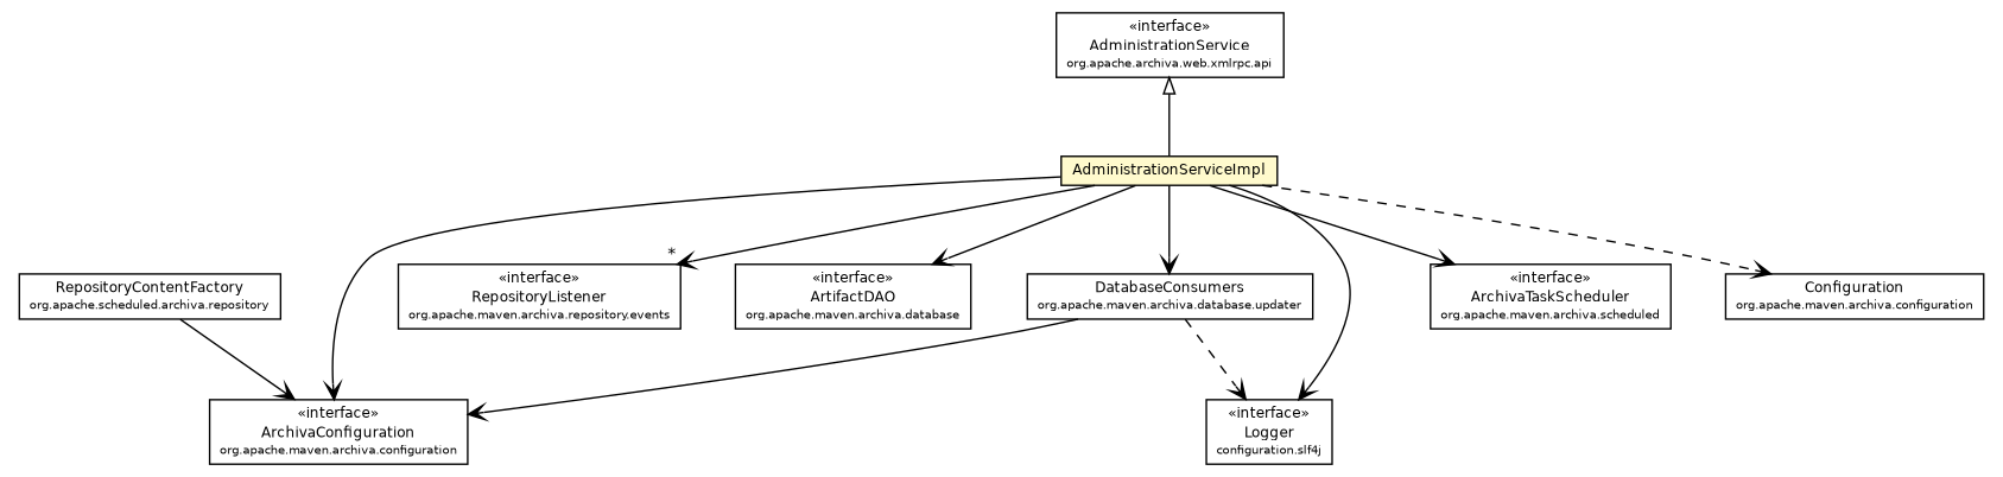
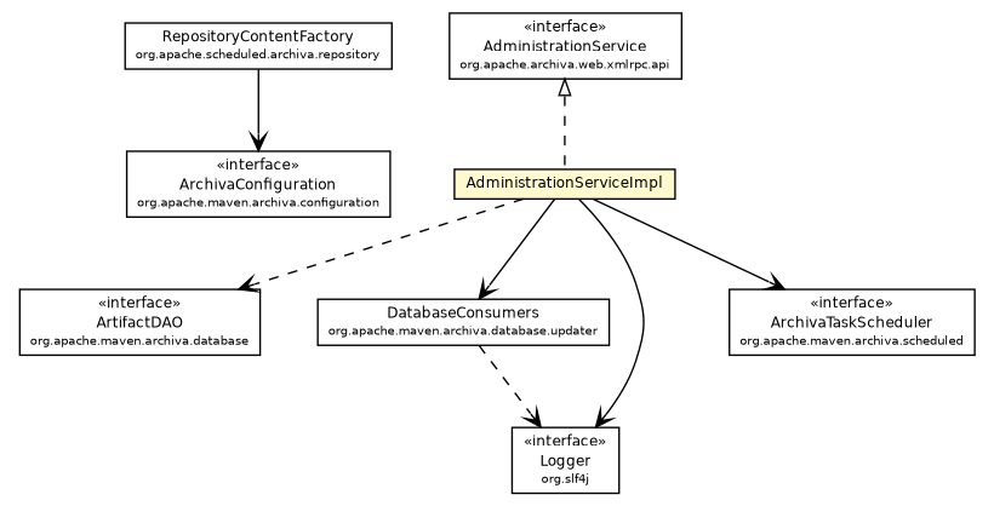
  digraph {
    node [fontcolor=black fontname=Helvetica fontsize=9.0 shape=plaintext]
    edge [arrowhead=open color=black fontcolor=black fontname=Helvetica fontsize=10.0 headport=p labelfontname=Helvetica labelfontsize=10 tailport=p]
    n1 [label=<<table border="0" cellborder="1" cellspacing="0" cellpadding="2" port="p" href="../../../../maven/archiva/configuration/ArchivaConfiguration.html"> 		<tr><td><table border="0" cellspacing="0" cellpadding="1"> 			<tr><td> &laquo;interface&raquo; </td></tr> 			<tr><td> ArchivaConfiguration </td></tr> 			<tr><td><font point-size="7.0"> org.apache.maven.archiva.configuration </font></td></tr> 		</table></td></tr> 		</table>>]
    n2 [label=<<table border="0" cellborder="1" cellspacing="0" cellpadding="2" port="p" href="../../../../maven/archiva/repository/RepositoryContentFactory.html"> 		<tr><td><table border="0" cellspacing="0" cellpadding="1"> 			<tr><td> RepositoryContentFactory </td></tr> 			<tr><td><font point-size="7.0"> org.apache.scheduled.archiva.repository </font></td></tr> 		</table></td></tr> 		</table>>]
-   n3 [label=<<table border="0" cellborder="1" cellspacing="0" cellpadding="2" port="p" href="../../../../maven/archiva/repository/events/RepositoryListener.html"> 		<tr><td><table border="0" cellspacing="0" cellpadding="1"> 			<tr><td> &laquo;interface&raquo; </td></tr> 			<tr><td> RepositoryListener </td></tr> 			<tr><td><font point-size="7.0"> org.apache.maven.archiva.repository.events </font></td></tr> 		</table></td></tr> 		</table>>]
    n4 [label=<<table border="0" cellborder="1" cellspacing="0" cellpadding="2" port="p" href="../../../../maven/archiva/database/ArtifactDAO.html"> 		<tr><td><table border="0" cellspacing="0" cellpadding="1"> 			<tr><td> &laquo;interface&raquo; </td></tr> 			<tr><td> ArtifactDAO </td></tr> 			<tr><td><font point-size="7.0"> org.apache.maven.archiva.database </font></td></tr> 		</table></td></tr> 		</table>>]
    n5 [label=<<table border="0" cellborder="1" cellspacing="0" cellpadding="2" port="p" href="../../../../maven/archiva/database/updater/DatabaseConsumers.html"> 		<tr><td><table border="0" cellspacing="0" cellpadding="1"> 			<tr><td> DatabaseConsumers </td></tr> 			<tr><td><font point-size="7.0"> org.apache.maven.archiva.database.updater </font></td></tr> 		</table></td></tr> 		</table>>]
-   n6 [label=<<table border="0" cellborder="1" cellspacing="0" cellpadding="2" port="p" href="http://java.sun.com/j2se/1.4.2/docs/api/org/slf4j/Logger.html"> 		<tr><td><table border="0" cellspacing="0" cellpadding="1"> 			<tr><td> &laquo;interface&raquo; </td></tr> 			<tr><td> Logger </td></tr> 			<tr><td><font point-size="7.0"> configuration.slf4j </font></td></tr> 		</table></td></tr> 		</table>>]
+   n6 [label=<<table border="0" cellborder="1" cellspacing="0" cellpadding="2" port="p" href="http://java.sun.com/j2se/1.4.2/docs/api/org/slf4j/Logger.html"> 		<tr><td><table border="0" cellspacing="0" cellpadding="1"> 			<tr><td> &laquo;interface&raquo; </td></tr> 			<tr><td> Logger </td></tr> 			<tr><td><font point-size="7.0"> org.slf4j </font></td></tr> 		</table></td></tr> 		</table>>]
    n7 [label=<<table border="0" cellborder="1" cellspacing="0" cellpadding="2" port="p" href="../../../../maven/archiva/scheduled/ArchivaTaskScheduler.html"> 		<tr><td><table border="0" cellspacing="0" cellpadding="1"> 			<tr><td> &laquo;interface&raquo; </td></tr> 			<tr><td> ArchivaTaskScheduler </td></tr> 			<tr><td><font point-size="7.0"> org.apache.maven.archiva.scheduled </font></td></tr> 		</table></td></tr> 		</table>>]
    n8 [label=<<table border="0" cellborder="1" cellspacing="0" cellpadding="2" port="p" href="../api/AdministrationService.html"> 		<tr><td><table border="0" cellspacing="0" cellpadding="1"> 			<tr><td> &laquo;interface&raquo; </td></tr> 			<tr><td> AdministrationService </td></tr> 			<tr><td><font point-size="7.0"> org.apache.archiva.web.xmlrpc.api </font></td></tr> 		</table></td></tr> 		</table>>]
    n9 [label=<<table border="0" cellborder="1" cellspacing="0" cellpadding="2" port="p" bgcolor="lemonChiffon" href="./AdministrationServiceImpl.html"> 		<tr><td><table border="0" cellspacing="0" cellpadding="1"> 			<tr><td> AdministrationServiceImpl </td></tr> 		</table></td></tr> 		</table>>]
-   n10 [label=<<table border="0" cellborder="1" cellspacing="0" cellpadding="2" port="p" href="http://java.sun.com/j2se/1.4.2/docs/api/org/apache/maven/archiva/configuration/Configuration.html"> 		<tr><td><table border="0" cellspacing="0" cellpadding="1"> 			<tr><td> Configuration </td></tr> 			<tr><td><font point-size="7.0"> org.apache.maven.archiva.configuration </font></td></tr> 		</table></td></tr> 		</table>>]
    n2 -> n1
-   n5 -> n1
    n5 -> n6 [style=dashed]
-   n8 -> n9 [arrowtail=empty dir=back fontsize=10 style=solid arrowhead="" color="" fontcolor=""]
-   n9 -> n1
-   n9 -> n3 [headlabel="*"]
-   n9 -> n4
+   n8 -> n9 [arrowtail=empty dir=back fontsize=10 style=dashed arrowhead="" color="" fontcolor=""]
+   n9 -> n4 [style=dashed]
    n9 -> n5
    n9 -> n6
    n9 -> n7
-   n9 -> n10 [style=dashed]
  }
